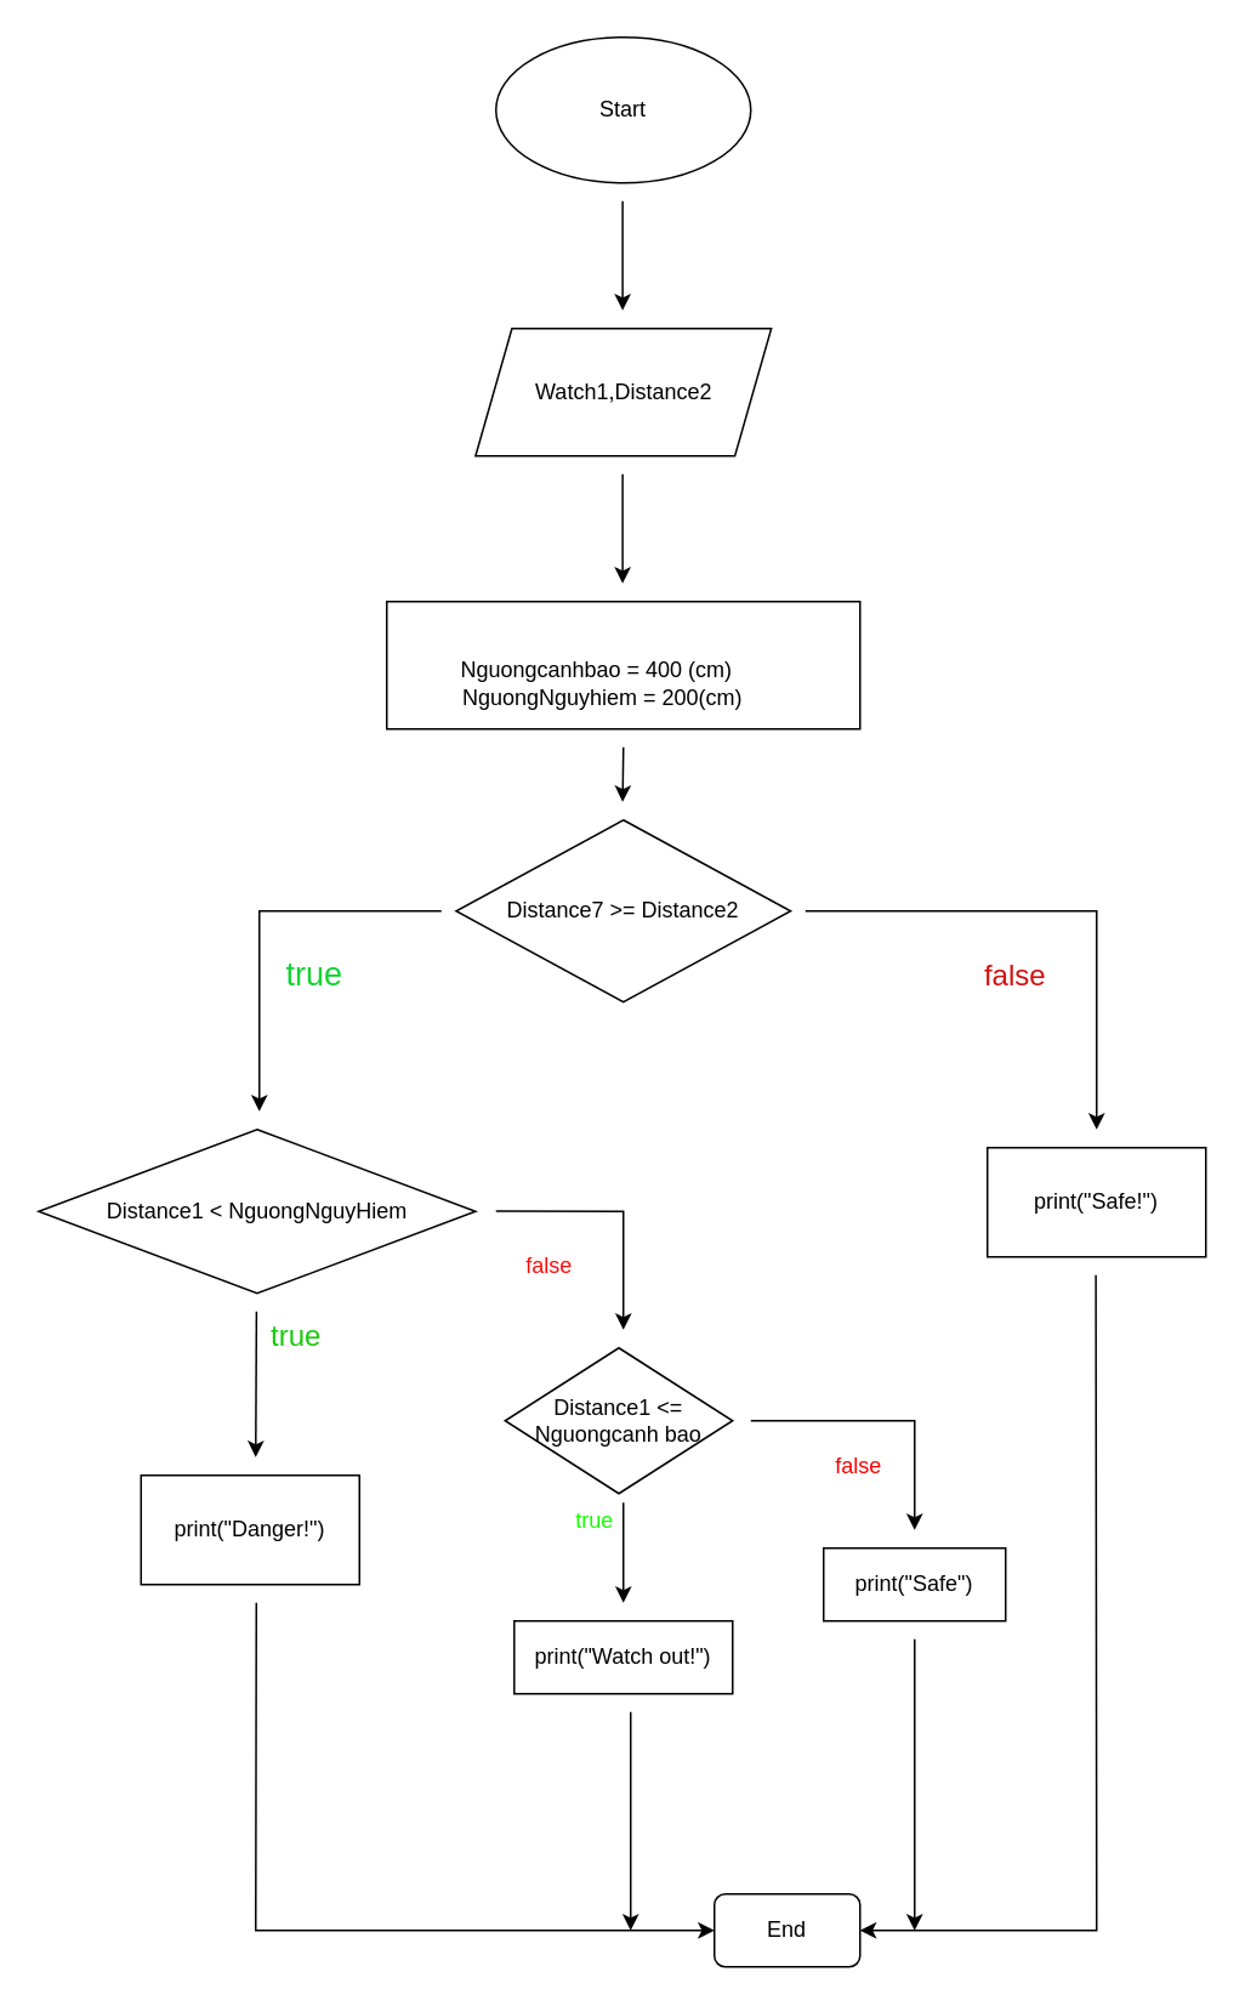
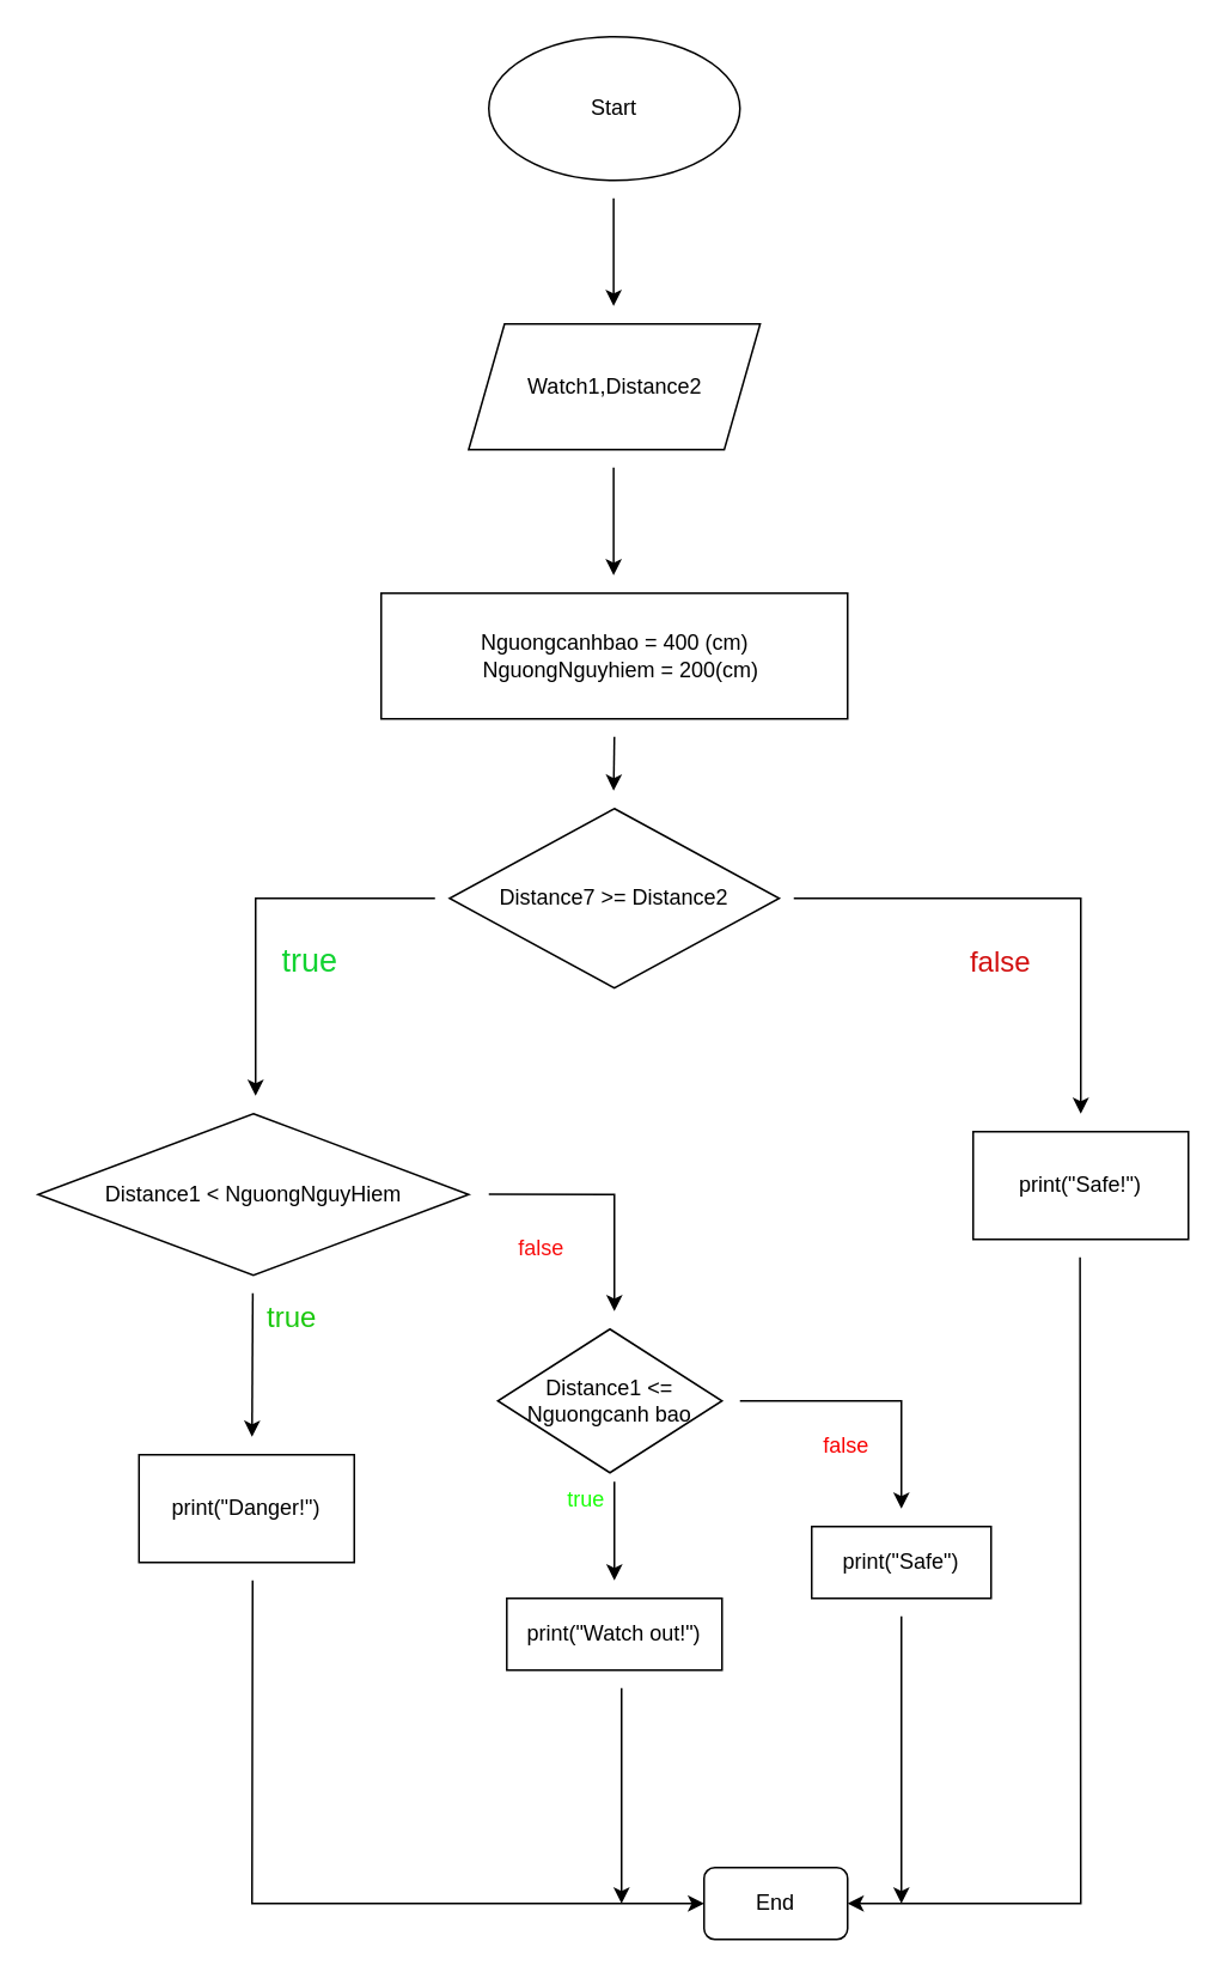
  <mxCell id="0" />
  <mxCell id="1" parent="0" />
  <mxCell id="2" value="Start" style="ellipse;whiteSpace=wrap;html=1;" parent="1" vertex="1"><mxGeometry x="272" y="20" width="140" height="80" as="geometry" /></mxCell>
  <mxCell id="3" value="Watch1,Distance2" style="shape=parallelogram;perimeter=parallelogramPerimeter;whiteSpace=wrap;html=1;fixedSize=1;align=center;" parent="1" vertex="1"><mxGeometry x="260.76" y="180" width="162.5" height="70" as="geometry" /></mxCell>
  <mxCell id="4" value="Distance7 &amp;gt;= Distance2" style="rhombus;whiteSpace=wrap;html=1;" parent="1" vertex="1"><mxGeometry x="250.13" y="450" width="183.75" height="100" as="geometry" /></mxCell>
  <mxCell id="5" value="" style="endArrow=classic;html=1;rounded=0;" parent="1" edge="1"><mxGeometry width="50" height="50" relative="1" as="geometry"><mxPoint x="341.58" y="110" as="sourcePoint" /><mxPoint x="341.58" y="170" as="targetPoint" /><Array as="points"><mxPoint x="341.58" y="130" /></Array></mxGeometry></mxCell>
  <mxCell id="6" value="" style="endArrow=classic;html=1;rounded=0;" parent="1" edge="1"><mxGeometry width="50" height="50" relative="1" as="geometry"><mxPoint x="342" y="410" as="sourcePoint" /><mxPoint x="341.58" y="440" as="targetPoint" /></mxGeometry></mxCell>
  <mxCell id="7" value="" style="endArrow=classic;html=1;rounded=0;" parent="1" edge="1"><mxGeometry width="50" height="50" relative="1" as="geometry"><mxPoint x="242" y="500" as="sourcePoint" /><mxPoint x="142" y="610" as="targetPoint" /><Array as="points"><mxPoint x="142" y="500" /></Array></mxGeometry></mxCell>
  <mxCell id="8" value="true" style="text;html=1;align=center;verticalAlign=middle;resizable=0;points=[];autosize=1;strokeColor=none;fillColor=none;fontColor=#12d332;fontSize=18;" parent="1" vertex="1"><mxGeometry x="147" y="515" width="50" height="40" as="geometry" /></mxCell>
  <mxCell id="9" value="" style="endArrow=classic;html=1;rounded=0;" parent="1" edge="1"><mxGeometry width="50" height="50" relative="1" as="geometry"><mxPoint x="341.58" y="260" as="sourcePoint" /><mxPoint x="341.58" y="320" as="targetPoint" /></mxGeometry></mxCell>
  <mxCell id="10" value="" style="rounded=0;whiteSpace=wrap;html=1;" parent="1" vertex="1"><mxGeometry x="212.01" y="330" width="260" height="70" as="geometry" /></mxCell>
- <mxCell id="11" value="Nguongcanhbao = 400 (cm)&lt;br&gt;&amp;nbsp; NguongNguyhiem = 200(cm)" style="text;html=1;align=center;verticalAlign=middle;resizable=0;points=[];autosize=1;strokeColor=none;fillColor=none;" parent="1" vertex="1"><mxGeometry x="237" y="355" width="180" height="40" as="geometry" /></mxCell>
+ <mxCell id="11" value="Nguongcanhbao = 400 (cm)&lt;br&gt;&amp;nbsp; NguongNguyhiem = 200(cm)" style="text;html=1;align=center;verticalAlign=middle;resizable=0;points=[];autosize=1;strokeColor=none;fillColor=none;" parent="1" vertex="1"><mxGeometry x="252" y="345" width="180" height="40" as="geometry" /></mxCell>
  <mxCell id="12" value="Distance1 &amp;lt; NguongNguyHiem" style="rhombus;whiteSpace=wrap;html=1;" parent="1" vertex="1"><mxGeometry x="20.76" y="620" width="240" height="90" as="geometry" /></mxCell>
  <mxCell id="13" value="" style="endArrow=classic;html=1;rounded=0;fontColor=#2ae21d;" parent="1" edge="1"><mxGeometry width="50" height="50" relative="1" as="geometry"><mxPoint x="140.42" y="720" as="sourcePoint" /><mxPoint x="140" y="800" as="targetPoint" /></mxGeometry></mxCell>
  <mxCell id="14" value="true" style="text;html=1;align=center;verticalAlign=middle;resizable=0;points=[];autosize=1;strokeColor=none;fillColor=none;fontSize=16;fontColor=#1ac80e;" parent="1" vertex="1"><mxGeometry x="137" y="718" width="50" height="30" as="geometry" /></mxCell>
  <mxCell id="15" value="print(&quot;Danger!&quot;)" style="rounded=0;whiteSpace=wrap;html=1;" parent="1" vertex="1"><mxGeometry x="77" y="810" width="120" height="60" as="geometry" /></mxCell>
  <mxCell id="16" value="" style="endArrow=classic;html=1;rounded=0;" parent="1" edge="1"><mxGeometry width="50" height="50" relative="1" as="geometry"><mxPoint x="272" y="664.76" as="sourcePoint" /><mxPoint x="342" y="730" as="targetPoint" /><Array as="points"><mxPoint x="342" y="665" /></Array></mxGeometry></mxCell>
  <mxCell id="17" value="false" style="text;html=1;align=center;verticalAlign=middle;resizable=0;points=[];autosize=1;strokeColor=none;fillColor=none;fontColor=#f80d0d;" parent="1" vertex="1"><mxGeometry x="276" y="680" width="50" height="30" as="geometry" /></mxCell>
  <mxCell id="18" value="Distance1 &amp;lt;= Nguongcanh bao" style="rhombus;whiteSpace=wrap;html=1;" parent="1" vertex="1"><mxGeometry x="277.02" y="740" width="124.98" height="80" as="geometry" /></mxCell>
  <mxCell id="19" value="" style="endArrow=classic;html=1;rounded=0;" parent="1" edge="1"><mxGeometry width="50" height="50" relative="1" as="geometry"><mxPoint x="342" y="825" as="sourcePoint" /><mxPoint x="342" y="880" as="targetPoint" /></mxGeometry></mxCell>
  <mxCell id="20" value="true" style="text;html=1;align=center;verticalAlign=middle;resizable=0;points=[];autosize=1;strokeColor=none;fillColor=none;fontColor=#17fe06;" parent="1" vertex="1"><mxGeometry x="306" y="820" width="40" height="30" as="geometry" /></mxCell>
  <mxCell id="21" value="print(&quot;Watch out!&quot;)" style="rounded=0;whiteSpace=wrap;html=1;" parent="1" vertex="1"><mxGeometry x="282.03" y="890" width="119.98" height="40" as="geometry" /></mxCell>
  <mxCell id="22" value="" style="endArrow=classic;html=1;rounded=0;" parent="1" edge="1"><mxGeometry width="50" height="50" relative="1" as="geometry"><mxPoint x="412" y="780" as="sourcePoint" /><mxPoint x="502" y="840" as="targetPoint" /><Array as="points"><mxPoint x="502" y="780" /></Array></mxGeometry></mxCell>
  <mxCell id="23" value="false" style="text;html=1;align=center;verticalAlign=middle;resizable=0;points=[];autosize=1;strokeColor=none;fillColor=none;fontColor=#f90101;" parent="1" vertex="1"><mxGeometry x="446" y="790" width="50" height="30" as="geometry" /></mxCell>
  <mxCell id="24" value="print(&quot;Safe&quot;)" style="rounded=0;whiteSpace=wrap;html=1;" parent="1" vertex="1"><mxGeometry x="452" y="850" width="100" height="40" as="geometry" /></mxCell>
  <mxCell id="25" value="" style="endArrow=classic;html=1;rounded=0;" parent="1" edge="1"><mxGeometry width="50" height="50" relative="1" as="geometry"><mxPoint x="442" y="500" as="sourcePoint" /><mxPoint x="602" y="620" as="targetPoint" /><Array as="points"><mxPoint x="602" y="500" /></Array></mxGeometry></mxCell>
  <mxCell id="26" value="false" style="text;html=1;align=center;verticalAlign=middle;resizable=0;points=[];autosize=1;strokeColor=none;fillColor=none;fontSize=16;fontColor=#d20f0f;" parent="1" vertex="1"><mxGeometry x="527" y="520" width="60" height="30" as="geometry" /></mxCell>
  <mxCell id="27" value="print(&quot;Safe!&quot;)" style="rounded=0;whiteSpace=wrap;html=1;" parent="1" vertex="1"><mxGeometry x="542" y="630" width="120" height="60" as="geometry" /></mxCell>
  <mxCell id="28" value="" style="endArrow=classic;html=1;rounded=0;" parent="1" edge="1"><mxGeometry width="50" height="50" relative="1" as="geometry"><mxPoint x="140.34" y="880" as="sourcePoint" /><mxPoint x="392" y="1060" as="targetPoint" /><Array as="points"><mxPoint x="140" y="1060" /></Array></mxGeometry></mxCell>
  <mxCell id="29" value="" style="endArrow=classic;html=1;rounded=0;fontStyle=4" parent="1" edge="1"><mxGeometry width="50" height="50" relative="1" as="geometry"><mxPoint x="346" y="940" as="sourcePoint" /><mxPoint x="346" y="1060" as="targetPoint" /></mxGeometry></mxCell>
  <mxCell id="30" value="" style="endArrow=classic;html=1;rounded=0;" parent="1" edge="1"><mxGeometry width="50" height="50" relative="1" as="geometry"><mxPoint x="502" y="900" as="sourcePoint" /><mxPoint x="502" y="1060" as="targetPoint" /></mxGeometry></mxCell>
  <mxCell id="31" value="" style="endArrow=classic;html=1;rounded=0;entryX=1;entryY=0.5;entryDx=0;entryDy=0;" parent="1" target="32" edge="1"><mxGeometry width="50" height="50" relative="1" as="geometry"><mxPoint x="601.58" y="700" as="sourcePoint" /><mxPoint x="601.58" y="1060" as="targetPoint" /><Array as="points"><mxPoint x="602" y="1060" /></Array></mxGeometry></mxCell>
  <mxCell id="32" value="End" style="rounded=1;whiteSpace=wrap;html=1;" parent="1" vertex="1"><mxGeometry x="392" y="1040" width="80.01" height="40" as="geometry" /></mxCell>
